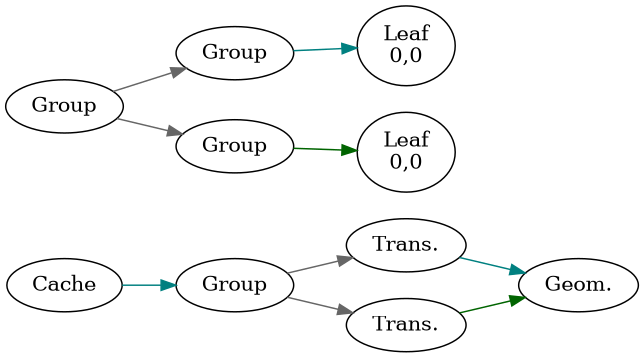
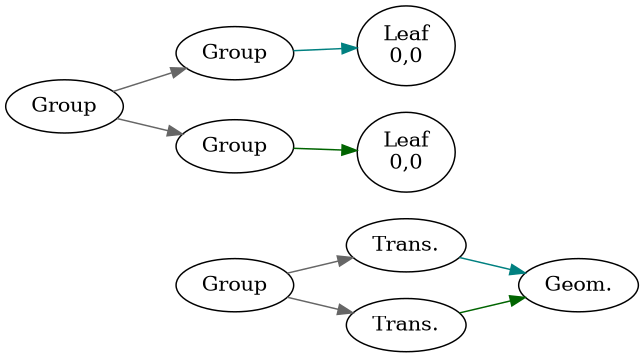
  digraph {
    rankdir=LR
    edge [color=gray40]
-   n1 [label=Cache]
    n2 [label=Group]
    n3 [label="Trans."]
    n4 [label="Trans."]
    n5 [label="Geom."]
    n6 [label=Group]
    n7 [label=Group]
    n8 [label=Group]
    n9 [label="Leaf\n0,0"]
    n10 [label="Leaf\n0,0"]
-   n1 -> n2 [color=teal]
    n2 -> n3
    n2 -> n4
    n3 -> n5 [color=teal]
    n4 -> n5 [color=darkgreen]
    n6 -> n7
    n6 -> n8
    n7 -> n9 [color=teal]
    n8 -> n10 [color=darkgreen]
  }
